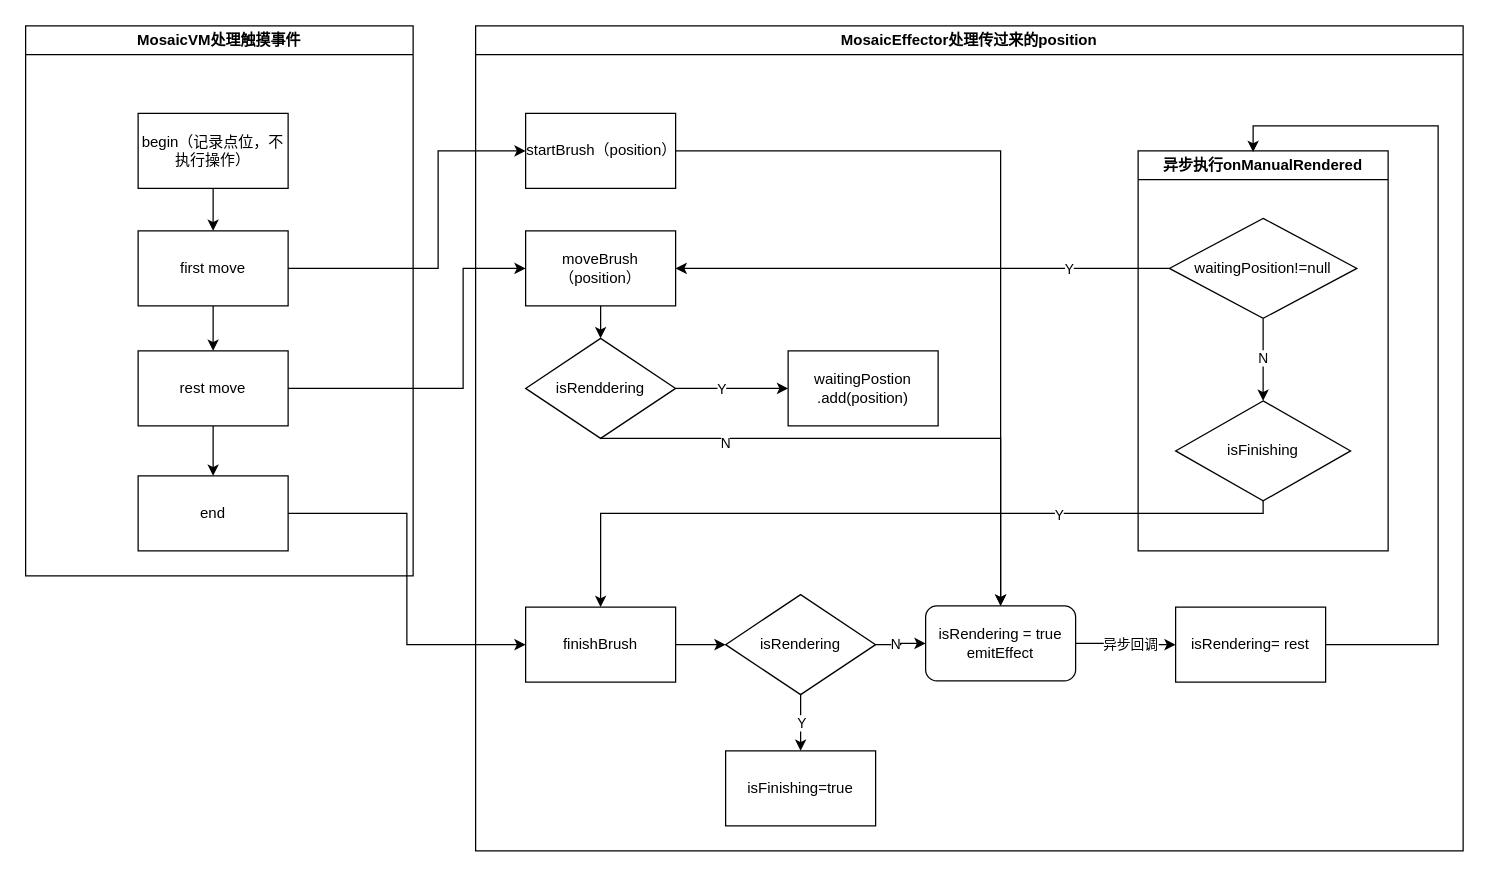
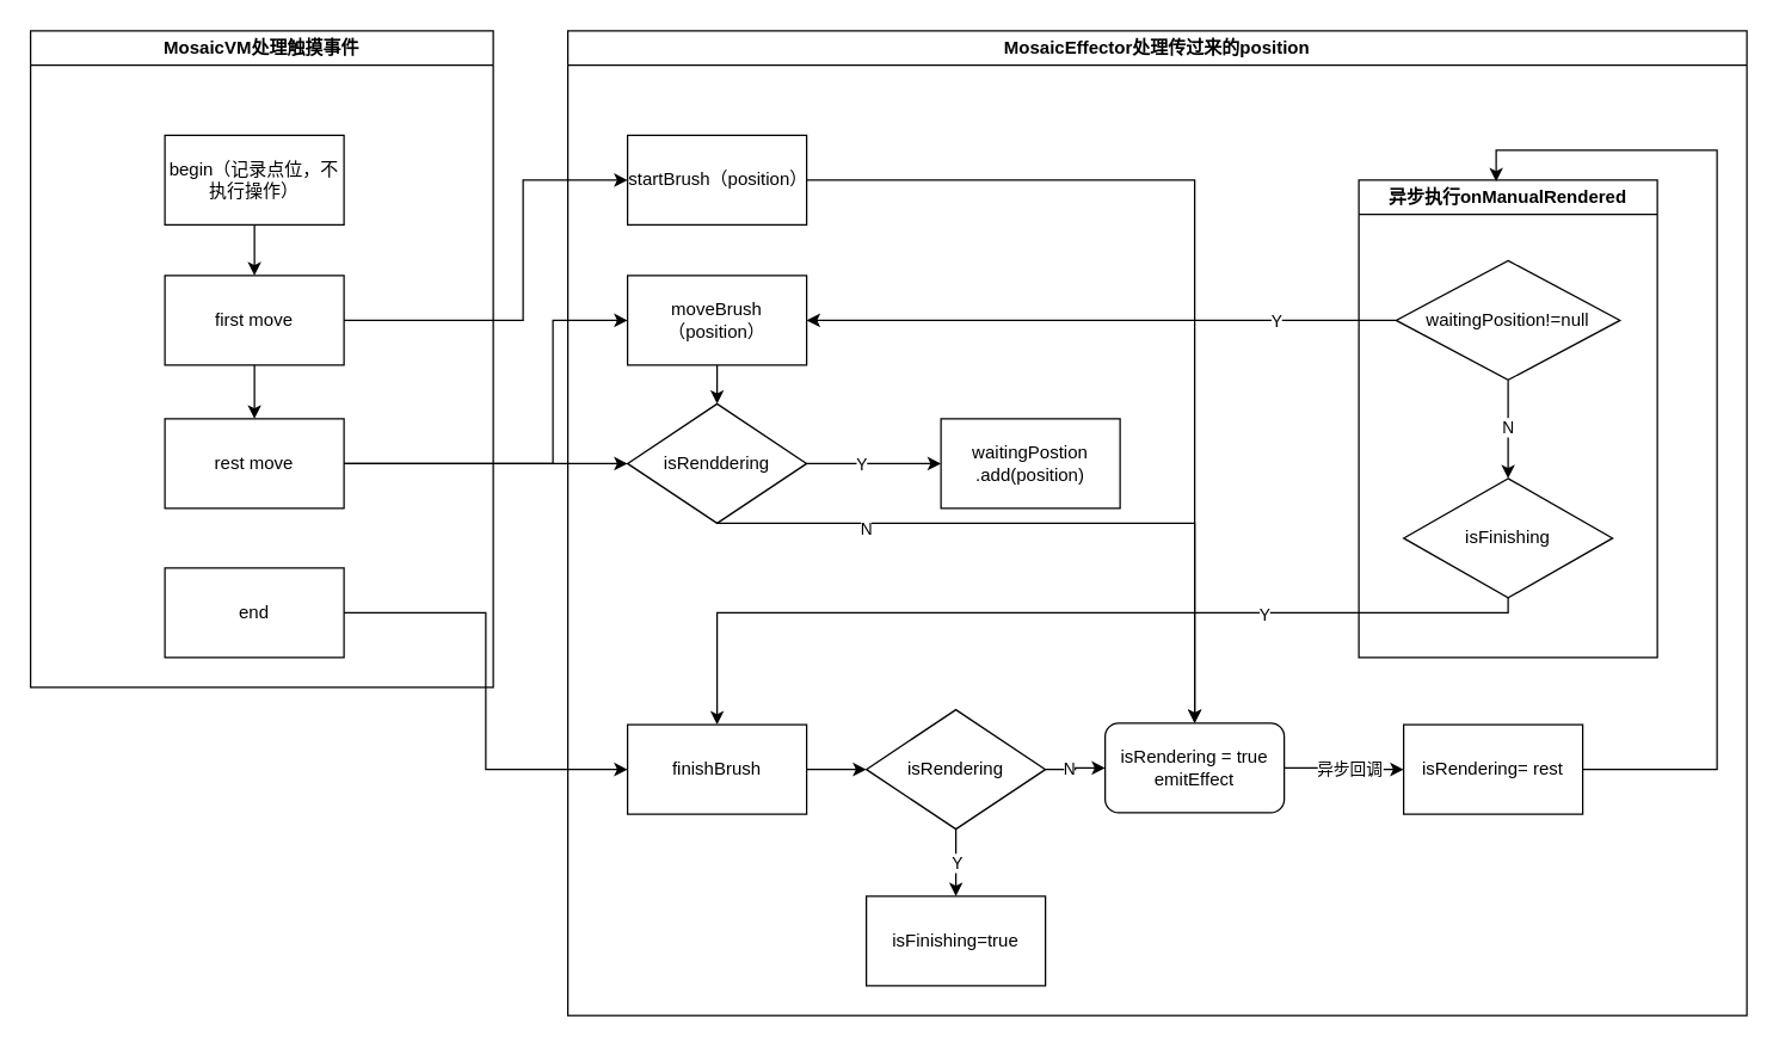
  <mxCell id="0" />
  <mxCell id="1" parent="0" />
  <mxCell id="2" value="MosaicVM处理触摸事件" style="swimlane;whiteSpace=wrap;html=1;" vertex="1" parent="1"><mxGeometry x="20" y="20" width="310" height="440" as="geometry" /></mxCell>
  <mxCell id="3" value="" style="edgeStyle=orthogonalEdgeStyle;rounded=0;orthogonalLoop=1;jettySize=auto;html=1;" edge="1" parent="2" source="4" target="6"><mxGeometry relative="1" as="geometry" /></mxCell>
  <mxCell id="4" value="begin（记录点位，不执行操作）" style="whiteSpace=wrap;html=1;" vertex="1" parent="2"><mxGeometry x="90" y="70" width="120" height="60" as="geometry" /></mxCell>
  <mxCell id="5" value="" style="edgeStyle=orthogonalEdgeStyle;rounded=0;orthogonalLoop=1;jettySize=auto;html=1;" edge="1" parent="2" source="6" target="8"><mxGeometry relative="1" as="geometry" /></mxCell>
  <mxCell id="6" value="first move" style="whiteSpace=wrap;html=1;" vertex="1" parent="2"><mxGeometry x="90" y="164" width="120" height="60" as="geometry" /></mxCell>
- <mxCell id="7" value="" style="edgeStyle=orthogonalEdgeStyle;rounded=0;orthogonalLoop=1;jettySize=auto;html=1;" edge="1" parent="2" source="8" target="9"><mxGeometry relative="1" as="geometry" /></mxCell>
+ <mxCell id="7" value="" style="edgeStyle=orthogonalEdgeStyle;rounded=0;orthogonalLoop=1;jettySize=auto;html=1;" edge="1" parent="2" source="8" target="17"><mxGeometry relative="1" as="geometry" /></mxCell>
  <mxCell id="8" value="rest move" style="whiteSpace=wrap;html=1;" vertex="1" parent="2"><mxGeometry x="90" y="260" width="120" height="60" as="geometry" /></mxCell>
  <mxCell id="9" value="end" style="whiteSpace=wrap;html=1;" vertex="1" parent="2"><mxGeometry x="90" y="360" width="120" height="60" as="geometry" /></mxCell>
  <mxCell id="10" value="MosaicEffector处理&lt;span style=&quot;background-color: initial;&quot;&gt;传过来的position&lt;/span&gt;" style="swimlane;whiteSpace=wrap;html=1;" vertex="1" parent="1"><mxGeometry x="380" y="20" width="790" height="660" as="geometry" /></mxCell>
  <mxCell id="11" value="startBrush（position）" style="rounded=0;whiteSpace=wrap;html=1;" vertex="1" parent="10"><mxGeometry x="40" y="70" width="120" height="60" as="geometry" /></mxCell>
  <mxCell id="12" value="moveBrush（position）" style="rounded=0;whiteSpace=wrap;html=1;" vertex="1" parent="10"><mxGeometry x="40" y="164" width="120" height="60" as="geometry" /></mxCell>
  <mxCell id="13" style="edgeStyle=orthogonalEdgeStyle;rounded=0;orthogonalLoop=1;jettySize=auto;html=1;exitX=1;exitY=0.5;exitDx=0;exitDy=0;entryX=0;entryY=0.5;entryDx=0;entryDy=0;" edge="1" parent="10" source="14" target="18"><mxGeometry relative="1" as="geometry" /></mxCell>
  <mxCell id="14" value="finishBrush" style="rounded=0;whiteSpace=wrap;html=1;" vertex="1" parent="10"><mxGeometry x="40" y="465" width="120" height="60" as="geometry" /></mxCell>
  <mxCell id="15" value="" style="edgeStyle=orthogonalEdgeStyle;rounded=0;orthogonalLoop=1;jettySize=auto;html=1;" edge="1" parent="10" source="17" target="20"><mxGeometry relative="1" as="geometry" /></mxCell>
  <mxCell id="16" value="Y" style="edgeLabel;html=1;align=center;verticalAlign=middle;resizable=0;points=[];" vertex="1" connectable="0" parent="15"><mxGeometry x="-0.2" relative="1" as="geometry"><mxPoint as="offset" /></mxGeometry></mxCell>
  <mxCell id="17" value="isRenddering" style="rhombus;whiteSpace=wrap;html=1;" vertex="1" parent="10"><mxGeometry x="40" y="250" width="120" height="80" as="geometry" /></mxCell>
  <mxCell id="18" value="isRendering" style="rhombus;whiteSpace=wrap;html=1;" vertex="1" parent="10"><mxGeometry x="200" y="455" width="120" height="80" as="geometry" /></mxCell>
  <mxCell id="19" value="" style="endArrow=classic;html=1;rounded=0;exitX=0.5;exitY=1;exitDx=0;exitDy=0;entryX=0.5;entryY=0;entryDx=0;entryDy=0;" edge="1" parent="10" source="12" target="17"><mxGeometry width="50" height="50" relative="1" as="geometry"><mxPoint x="-270" y="290" as="sourcePoint" /><mxPoint x="-220" y="240" as="targetPoint" /></mxGeometry></mxCell>
  <mxCell id="20" value="waitingPostion&lt;div&gt;.add(position&lt;span style=&quot;background-color: initial;&quot;&gt;)&lt;/span&gt;&lt;/div&gt;" style="whiteSpace=wrap;html=1;" vertex="1" parent="10"><mxGeometry x="250" y="260" width="120" height="60" as="geometry" /></mxCell>
  <mxCell id="21" value="异步执行onManualRendered" style="swimlane;whiteSpace=wrap;html=1;" vertex="1" parent="10"><mxGeometry x="530" y="100" width="200" height="320" as="geometry" /></mxCell>
  <mxCell id="22" value="isFinishing" style="rhombus;whiteSpace=wrap;html=1;" vertex="1" parent="21"><mxGeometry x="30" y="200" width="140" height="80" as="geometry" /></mxCell>
  <mxCell id="23" style="edgeStyle=orthogonalEdgeStyle;rounded=0;orthogonalLoop=1;jettySize=auto;html=1;exitX=0.5;exitY=1;exitDx=0;exitDy=0;entryX=0.5;entryY=0;entryDx=0;entryDy=0;" edge="1" parent="21" source="25" target="22"><mxGeometry relative="1" as="geometry" /></mxCell>
  <mxCell id="24" value="N" style="edgeLabel;html=1;align=center;verticalAlign=middle;resizable=0;points=[];" vertex="1" connectable="0" parent="23"><mxGeometry x="-0.067" y="-1" relative="1" as="geometry"><mxPoint as="offset" /></mxGeometry></mxCell>
  <mxCell id="25" value="waitingPosition!=null" style="rhombus;whiteSpace=wrap;html=1;" vertex="1" parent="21"><mxGeometry x="25" y="54" width="150" height="80" as="geometry" /></mxCell>
  <mxCell id="26" style="edgeStyle=orthogonalEdgeStyle;rounded=0;orthogonalLoop=1;jettySize=auto;html=1;exitX=0;exitY=0.5;exitDx=0;exitDy=0;entryX=1;entryY=0.5;entryDx=0;entryDy=0;" edge="1" parent="10" source="25" target="12"><mxGeometry relative="1" as="geometry" /></mxCell>
  <mxCell id="27" value="Y" style="edgeLabel;html=1;align=center;verticalAlign=middle;resizable=0;points=[];" vertex="1" connectable="0" parent="26"><mxGeometry x="-0.591" relative="1" as="geometry"><mxPoint as="offset" /></mxGeometry></mxCell>
  <mxCell id="28" style="edgeStyle=orthogonalEdgeStyle;rounded=0;orthogonalLoop=1;jettySize=auto;html=1;exitX=0.5;exitY=1;exitDx=0;exitDy=0;" edge="1" parent="10" source="22" target="14"><mxGeometry relative="1" as="geometry"><Array as="points"><mxPoint x="630" y="390" /><mxPoint x="100" y="390" /></Array></mxGeometry></mxCell>
  <mxCell id="29" value="Y" style="edgeLabel;html=1;align=center;verticalAlign=middle;resizable=0;points=[];" vertex="1" connectable="0" parent="28"><mxGeometry x="-0.432" y="1" relative="1" as="geometry"><mxPoint x="1" as="offset" /></mxGeometry></mxCell>
  <mxCell id="30" value="isRendering= rest" style="whiteSpace=wrap;html=1;" vertex="1" parent="10"><mxGeometry x="560" y="465" width="120" height="60" as="geometry" /></mxCell>
  <mxCell id="31" style="edgeStyle=orthogonalEdgeStyle;rounded=0;orthogonalLoop=1;jettySize=auto;html=1;exitX=1;exitY=0.5;exitDx=0;exitDy=0;entryX=0.46;entryY=0.003;entryDx=0;entryDy=0;entryPerimeter=0;" edge="1" parent="10" source="30" target="21"><mxGeometry relative="1" as="geometry"><Array as="points"><mxPoint x="770" y="495" /><mxPoint x="770" y="80" /><mxPoint x="622" y="80" /></Array></mxGeometry></mxCell>
  <mxCell id="32" value="isFinishing=true" style="whiteSpace=wrap;html=1;" vertex="1" parent="1"><mxGeometry x="580" y="600" width="120" height="60" as="geometry" /></mxCell>
  <mxCell id="33" value="" style="edgeStyle=orthogonalEdgeStyle;rounded=0;orthogonalLoop=1;jettySize=auto;html=1;" edge="1" parent="1" source="18" target="32"><mxGeometry relative="1" as="geometry"><Array as="points"><mxPoint x="640" y="580" /><mxPoint x="640" y="580" /></Array></mxGeometry></mxCell>
  <mxCell id="34" value="Y" style="edgeLabel;html=1;align=center;verticalAlign=middle;resizable=0;points=[];" vertex="1" connectable="0" parent="33"><mxGeometry x="-0.022" relative="1" as="geometry"><mxPoint as="offset" /></mxGeometry></mxCell>
  <mxCell id="35" style="edgeStyle=orthogonalEdgeStyle;rounded=0;orthogonalLoop=1;jettySize=auto;html=1;exitX=1;exitY=0.5;exitDx=0;exitDy=0;entryX=0;entryY=0.5;entryDx=0;entryDy=0;" edge="1" parent="1" source="37" target="30"><mxGeometry relative="1" as="geometry" /></mxCell>
  <mxCell id="36" value="异步回调" style="edgeLabel;html=1;align=center;verticalAlign=middle;resizable=0;points=[];" vertex="1" connectable="0" parent="35"><mxGeometry x="0.086" y="1" relative="1" as="geometry"><mxPoint as="offset" /></mxGeometry></mxCell>
  <mxCell id="37" value="isRendering = true&lt;div&gt;emitEffect&lt;/div&gt;" style="whiteSpace=wrap;html=1;rounded=1;" vertex="1" parent="1"><mxGeometry x="740" y="484" width="120" height="60" as="geometry" /></mxCell>
  <mxCell id="38" value="" style="edgeStyle=orthogonalEdgeStyle;rounded=0;orthogonalLoop=1;jettySize=auto;html=1;" edge="1" parent="1" source="18" target="37"><mxGeometry relative="1" as="geometry" /></mxCell>
  <mxCell id="39" value="N" style="edgeLabel;html=1;align=center;verticalAlign=middle;resizable=0;points=[];" vertex="1" connectable="0" parent="38"><mxGeometry x="-0.25" y="1" relative="1" as="geometry"><mxPoint as="offset" /></mxGeometry></mxCell>
  <mxCell id="40" style="edgeStyle=orthogonalEdgeStyle;rounded=0;orthogonalLoop=1;jettySize=auto;html=1;exitX=1;exitY=0.5;exitDx=0;exitDy=0;entryX=0;entryY=0.5;entryDx=0;entryDy=0;" edge="1" parent="1" source="6" target="11"><mxGeometry relative="1" as="geometry"><Array as="points"><mxPoint x="350" y="214" /><mxPoint x="350" y="120" /></Array></mxGeometry></mxCell>
  <mxCell id="41" style="edgeStyle=orthogonalEdgeStyle;rounded=0;orthogonalLoop=1;jettySize=auto;html=1;exitX=1;exitY=0.5;exitDx=0;exitDy=0;entryX=0;entryY=0.5;entryDx=0;entryDy=0;" edge="1" parent="1" source="8" target="12"><mxGeometry relative="1" as="geometry"><Array as="points"><mxPoint x="370" y="310" /><mxPoint x="370" y="214" /></Array></mxGeometry></mxCell>
  <mxCell id="42" style="edgeStyle=orthogonalEdgeStyle;rounded=0;orthogonalLoop=1;jettySize=auto;html=1;exitX=1;exitY=0.5;exitDx=0;exitDy=0;entryX=0.5;entryY=0;entryDx=0;entryDy=0;" edge="1" parent="1" source="11" target="37"><mxGeometry relative="1" as="geometry" /></mxCell>
  <mxCell id="43" style="edgeStyle=orthogonalEdgeStyle;rounded=0;orthogonalLoop=1;jettySize=auto;html=1;exitX=0.5;exitY=1;exitDx=0;exitDy=0;entryX=0.5;entryY=0;entryDx=0;entryDy=0;" edge="1" parent="1" source="17" target="37"><mxGeometry relative="1" as="geometry"><Array as="points"><mxPoint x="800" y="350" /></Array></mxGeometry></mxCell>
  <mxCell id="44" value="N" style="edgeLabel;html=1;align=center;verticalAlign=middle;resizable=0;points=[];" vertex="1" connectable="0" parent="43"><mxGeometry x="-0.565" y="-3" relative="1" as="geometry"><mxPoint as="offset" /></mxGeometry></mxCell>
  <mxCell id="45" style="edgeStyle=orthogonalEdgeStyle;rounded=0;orthogonalLoop=1;jettySize=auto;html=1;exitX=1;exitY=0.5;exitDx=0;exitDy=0;entryX=0;entryY=0.5;entryDx=0;entryDy=0;" edge="1" parent="1" source="9" target="14"><mxGeometry relative="1" as="geometry" /></mxCell>
